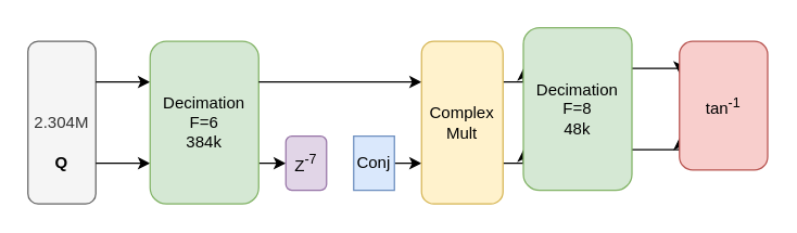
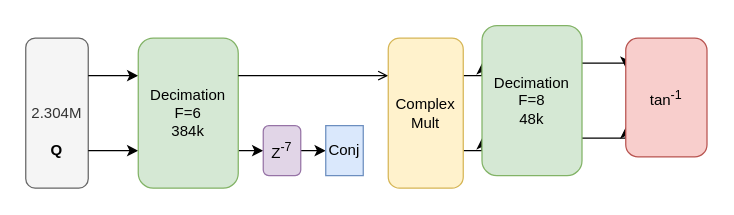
  <mxCell id="0" />
  <mxCell id="1" parent="0" />
  <mxCell id="2" value="2.304M" style="rounded=1;whiteSpace=wrap;html=1;fillColor=#f5f5f5;strokeColor=#666666;fontColor=#333333;" vertex="1" parent="1"><mxGeometry x="20" y="30" width="50" height="120" as="geometry" /></mxCell>
  <mxCell id="3" value="Q" style="text;html=1;strokeColor=none;fillColor=none;align=center;verticalAlign=middle;whiteSpace=wrap;rounded=0;fontStyle=1" vertex="1" parent="1"><mxGeometry x="20" y="110" width="50" height="20" as="geometry" /></mxCell>
  <mxCell id="4" value="" style="endArrow=classic;html=1;exitX=1;exitY=0.25;exitDx=0;exitDy=0;" edge="1" parent="1" source="2"><mxGeometry width="50" height="50" relative="1" as="geometry"><mxPoint x="100" y="80" as="sourcePoint" /><mxPoint x="110" y="60" as="targetPoint" /></mxGeometry></mxCell>
  <mxCell id="5" value="" style="endArrow=classic;html=1;exitX=1;exitY=0.75;exitDx=0;exitDy=0;" edge="1" parent="1" source="2"><mxGeometry width="50" height="50" relative="1" as="geometry"><mxPoint x="80" y="70" as="sourcePoint" /><mxPoint x="110" y="120" as="targetPoint" /></mxGeometry></mxCell>
  <mxCell id="6" style="edgeStyle=orthogonalEdgeStyle;rounded=0;orthogonalLoop=1;jettySize=auto;html=1;exitX=1;exitY=0.75;exitDx=0;exitDy=0;entryX=0;entryY=0.5;entryDx=0;entryDy=0;" edge="1" parent="1" source="7" target="10"><mxGeometry relative="1" as="geometry" /></mxCell>
  <mxCell id="7" value="Decimation&lt;br&gt;F=6&lt;br&gt;384k" style="rounded=1;whiteSpace=wrap;html=1;fillColor=#d5e8d4;strokeColor=#82b366;" vertex="1" parent="1"><mxGeometry x="110" y="30" width="80" height="120" as="geometry" /></mxCell>
- <mxCell id="8" value="" style="endArrow=classic;html=1;exitX=1;exitY=0.25;exitDx=0;exitDy=0;entryX=0;entryY=0.25;entryDx=0;entryDy=0;" edge="1" parent="1" source="7" target="15"><mxGeometry width="50" height="50" relative="1" as="geometry"><mxPoint x="230" y="100" as="sourcePoint" /><mxPoint x="290" y="60" as="targetPoint" /></mxGeometry></mxCell>
+ <mxCell id="8" value="" style="endArrow=open;html=1;exitX=1;exitY=0.25;exitDx=0;exitDy=0;entryX=0;entryY=0.25;entryDx=0;entryDy=0;" edge="1" parent="1" source="7" target="15"><mxGeometry width="50" height="50" relative="1" as="geometry"><mxPoint x="230" y="100" as="sourcePoint" /><mxPoint x="290" y="60" as="targetPoint" /></mxGeometry></mxCell>
+ <mxCell id="9" style="edgeStyle=orthogonalEdgeStyle;rounded=0;orthogonalLoop=1;jettySize=auto;html=1;exitX=1;exitY=0.5;exitDx=0;exitDy=0;entryX=0;entryY=0.5;entryDx=0;entryDy=0;" edge="1" parent="1" source="10" target="12"><mxGeometry relative="1" as="geometry" /></mxCell>
  <mxCell id="10" value="Z&lt;sup&gt;-7&lt;/sup&gt;" style="rounded=1;whiteSpace=wrap;html=1;fillColor=#e1d5e7;strokeColor=#9673a6;" vertex="1" parent="1"><mxGeometry x="210" y="100" width="30" height="40" as="geometry" /></mxCell>
- <mxCell id="11" style="edgeStyle=orthogonalEdgeStyle;rounded=0;orthogonalLoop=1;jettySize=auto;html=1;exitX=1;exitY=0.5;exitDx=0;exitDy=0;entryX=0;entryY=0.75;entryDx=0;entryDy=0;" edge="1" parent="1" source="12" target="15"><mxGeometry relative="1" as="geometry" /></mxCell>
  <mxCell id="12" value="Conj" style="whiteSpace=wrap;html=1;fillColor=#dae8fc;strokeColor=#6c8ebf;rounded=0;" vertex="1" parent="1"><mxGeometry x="260" y="100" width="30" height="40" as="geometry" /></mxCell>
  <mxCell id="13" style="edgeStyle=orthogonalEdgeStyle;rounded=0;orthogonalLoop=1;jettySize=auto;html=1;exitX=1;exitY=0.25;exitDx=0;exitDy=0;entryX=0;entryY=0.25;entryDx=0;entryDy=0;" edge="1" parent="1" source="15" target="18"><mxGeometry relative="1" as="geometry" /></mxCell>
  <mxCell id="14" style="edgeStyle=orthogonalEdgeStyle;rounded=0;orthogonalLoop=1;jettySize=auto;html=1;exitX=1;exitY=0.75;exitDx=0;exitDy=0;entryX=0;entryY=0.75;entryDx=0;entryDy=0;" edge="1" parent="1" source="15" target="18"><mxGeometry relative="1" as="geometry" /></mxCell>
  <mxCell id="15" value="Complex&lt;br&gt;Mult" style="rounded=1;whiteSpace=wrap;html=1;fillColor=#fff2cc;strokeColor=#d6b656;" vertex="1" parent="1"><mxGeometry x="310" y="30" width="60" height="120" as="geometry" /></mxCell>
  <mxCell id="16" style="edgeStyle=orthogonalEdgeStyle;rounded=0;orthogonalLoop=1;jettySize=auto;html=1;exitX=1;exitY=0.25;exitDx=0;exitDy=0;entryX=0;entryY=0.25;entryDx=0;entryDy=0;" edge="1" parent="1" source="18" target="20"><mxGeometry relative="1" as="geometry" /></mxCell>
  <mxCell id="17" style="edgeStyle=orthogonalEdgeStyle;rounded=0;orthogonalLoop=1;jettySize=auto;html=1;exitX=1;exitY=0.75;exitDx=0;exitDy=0;entryX=0;entryY=0.75;entryDx=0;entryDy=0;" edge="1" parent="1" source="18" target="20"><mxGeometry relative="1" as="geometry" /></mxCell>
  <mxCell id="18" value="Decimation&lt;br&gt;F=8&lt;br&gt;48k" style="rounded=1;whiteSpace=wrap;html=1;fillColor=#d5e8d4;strokeColor=#82b366;" vertex="1" parent="1"><mxGeometry x="385" y="20" width="80" height="120" as="geometry" /></mxCell>
  <mxCell id="19" style="edgeStyle=orthogonalEdgeStyle;rounded=0;orthogonalLoop=1;jettySize=auto;html=1;exitX=1;exitY=0.5;exitDx=0;exitDy=0;" edge="1" parent="1" source="20"><mxGeometry relative="1" as="geometry"><mxPoint x="560" y="90" as="targetPoint" /></mxGeometry></mxCell>
  <mxCell id="20" value="tan&lt;sup&gt;-1&lt;/sup&gt;" style="rounded=1;whiteSpace=wrap;html=1;fillColor=#f8cecc;strokeColor=#b85450;" vertex="1" parent="1"><mxGeometry x="500" y="30" width="65" height="95" as="geometry" /></mxCell>
